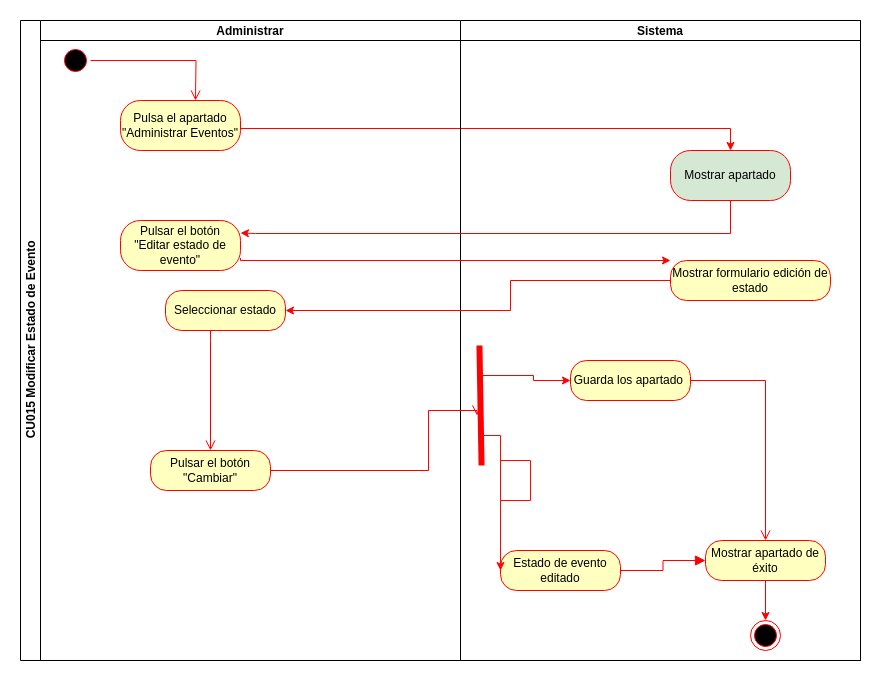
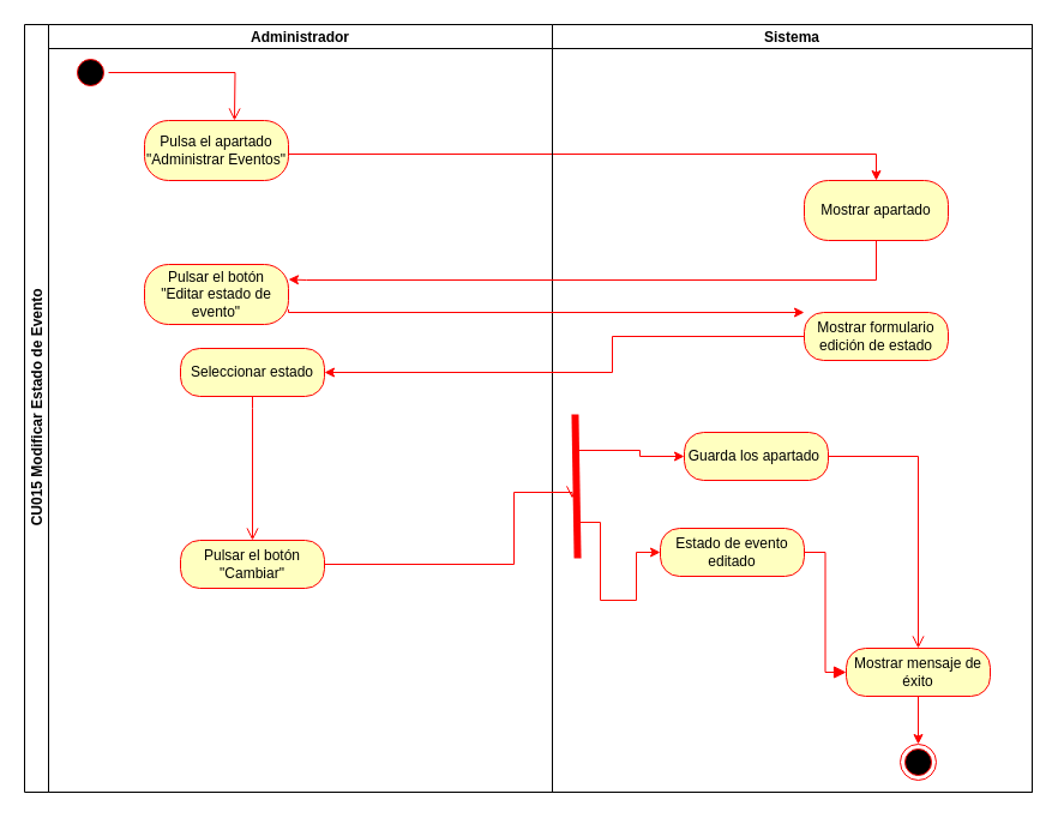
  <mxCell id="0" />
  <mxCell id="1" parent="0" />
  <mxCell id="2" value=" CU015 Modificar Estado de Evento" style="swimlane;childLayout=stackLayout;resizeParent=1;resizeParentMax=0;startSize=20;horizontal=0;horizontalStack=1;" vertex="1" parent="1"><mxGeometry x="20" y="20" width="840" height="640" as="geometry"><mxRectangle x="200" y="80" width="40" height="50" as="alternateBounds" /></mxGeometry></mxCell>
  <mxCell id="3" style="edgeStyle=orthogonalEdgeStyle;rounded=0;orthogonalLoop=1;jettySize=auto;html=1;entryX=0.5;entryY=0;entryDx=0;entryDy=0;strokeColor=light-dark(#ff0000, #ededed);" edge="1" parent="2" source="11" target="13"><mxGeometry relative="1" as="geometry"><Array as="points"><mxPoint x="710" y="108" /></Array><mxPoint x="222.5" y="107.5" as="sourcePoint" /></mxGeometry></mxCell>
- <mxCell id="4" value="Administrar" style="swimlane;startSize=20;" vertex="1" parent="2"><mxGeometry x="20" width="420" height="640" as="geometry" /></mxCell>
+ <mxCell id="4" value="Administrador" style="swimlane;startSize=20;" vertex="1" parent="2"><mxGeometry x="20" width="420" height="640" as="geometry" /></mxCell>
  <mxCell id="5" value="" style="ellipse;html=1;shape=startState;fillColor=#000000;strokeColor=#ff0000;fillStyle=auto;" vertex="1" parent="4"><mxGeometry x="20" y="25" width="30" height="30" as="geometry" /></mxCell>
  <mxCell id="6" value="" style="edgeStyle=orthogonalEdgeStyle;html=1;verticalAlign=bottom;endArrow=open;endSize=8;strokeColor=#ff0000;rounded=0;entryX=0.5;entryY=0;entryDx=0;entryDy=0;" edge="1" parent="4" source="5"><mxGeometry relative="1" as="geometry"><mxPoint x="155" y="80" as="targetPoint" /><mxPoint x="340" y="320" as="sourcePoint" /></mxGeometry></mxCell>
- <mxCell id="7" value="Seleccionar estado" style="rounded=1;whiteSpace=wrap;html=1;arcSize=40;fontColor=#000000;fillColor=#ffffc0;strokeColor=#ff0000;" vertex="1" parent="4"><mxGeometry x="125" y="270" width="120" height="40" as="geometry" /></mxCell>
+ <mxCell id="7" value="Seleccionar estado" style="rounded=1;whiteSpace=wrap;html=1;arcSize=40;fontColor=#000000;fillColor=#ffffc0;strokeColor=#ff0000;" vertex="1" parent="4"><mxGeometry x="110" y="270" width="120" height="40" as="geometry" /></mxCell>
  <mxCell id="8" value="Pulsar el botón &quot;Cambiar&quot;" style="rounded=1;whiteSpace=wrap;html=1;arcSize=40;fontColor=#000000;fillColor=#ffffc0;strokeColor=#ff0000;" vertex="1" parent="4"><mxGeometry x="110" y="430" width="120" height="40" as="geometry" /></mxCell>
  <mxCell id="9" value="Pulsar el botón &quot;Editar estado de evento&quot;" style="rounded=1;whiteSpace=wrap;html=1;arcSize=40;fontColor=#000000;fillColor=#ffffc0;strokeColor=light-dark(#ff0000, #ededed);" vertex="1" parent="4"><mxGeometry x="80" y="200" width="120" height="50" as="geometry" /></mxCell>
  <mxCell id="10" value="" style="edgeStyle=orthogonalEdgeStyle;html=1;verticalAlign=bottom;endArrow=open;endSize=8;strokeColor=#ff0000;rounded=0;entryX=0.5;entryY=0;entryDx=0;entryDy=0;exitX=0.5;exitY=1;exitDx=0;exitDy=0;" edge="1" parent="4" source="7" target="8"><mxGeometry relative="1" as="geometry"><mxPoint x="550" y="330" as="targetPoint" /><Array as="points"><mxPoint x="170" y="320" /><mxPoint x="170" y="320" /></Array></mxGeometry></mxCell>
  <mxCell id="11" value="Pulsa el apartado &quot;Administrar Eventos&quot;" style="rounded=1;whiteSpace=wrap;html=1;arcSize=40;fontColor=#000000;fillColor=#ffffc0;strokeColor=#ff0000;" vertex="1" parent="4"><mxGeometry x="80" y="80" width="120" height="50" as="geometry" /></mxCell>
  <mxCell id="12" value="Sistema" style="swimlane;startSize=20;" vertex="1" parent="2"><mxGeometry x="440" width="400" height="640" as="geometry" /></mxCell>
- <mxCell id="13" value="Mostrar apartado" style="rounded=1;whiteSpace=wrap;html=1;arcSize=40;fontColor=#000000;fillColor=#d5e8d4;strokeColor=#ff0000;" vertex="1" parent="12"><mxGeometry x="210" y="130" width="120" height="50" as="geometry" /></mxCell>
- <mxCell id="14" value="Mostrar formulario edición de estado" style="rounded=1;whiteSpace=wrap;html=1;arcSize=40;fontColor=#000000;fillColor=#ffffc0;strokeColor=light-dark(#ff0000, #ededed);" vertex="1" parent="12"><mxGeometry x="210" y="240" width="160" height="40" as="geometry" /></mxCell>
+ <mxCell id="13" value="Mostrar apartado" style="rounded=1;whiteSpace=wrap;html=1;arcSize=40;fontColor=#000000;fillColor=#ffffc0;strokeColor=#ff0000;" vertex="1" parent="12"><mxGeometry x="210" y="130" width="120" height="50" as="geometry" /></mxCell>
+ <mxCell id="14" value="Mostrar formulario edición de estado" style="rounded=1;whiteSpace=wrap;html=1;arcSize=40;fontColor=#000000;fillColor=#ffffc0;strokeColor=light-dark(#ff0000, #ededed);" vertex="1" parent="12"><mxGeometry x="210" y="240" width="120" height="40" as="geometry" /></mxCell>
  <mxCell id="15" value="Guarda los apartado&amp;nbsp;" style="rounded=1;whiteSpace=wrap;html=1;arcSize=40;fontColor=#000000;fillColor=#ffffc0;strokeColor=#ff0000;" vertex="1" parent="12"><mxGeometry x="110" y="340" width="120" height="40" as="geometry" /></mxCell>
  <mxCell id="16" value="" style="edgeStyle=orthogonalEdgeStyle;html=1;verticalAlign=bottom;endArrow=open;endSize=8;strokeColor=#ff0000;rounded=0;entryX=0.5;entryY=0;entryDx=0;entryDy=0;" edge="1" parent="12" source="15" target="21"><mxGeometry relative="1" as="geometry"><mxPoint x="250" y="580" as="targetPoint" /></mxGeometry></mxCell>
- <mxCell id="17" value="Estado de evento editado" style="rounded=1;whiteSpace=wrap;html=1;arcSize=40;fontColor=#000000;fillColor=#ffffc0;strokeColor=#ff0000;" vertex="1" parent="12"><mxGeometry x="40" y="530" width="120" height="40" as="geometry" /></mxCell>
+ <mxCell id="17" value="Estado de evento editado" style="rounded=1;whiteSpace=wrap;html=1;arcSize=40;fontColor=#000000;fillColor=#ffffc0;strokeColor=#ff0000;" vertex="1" parent="12"><mxGeometry x="90" y="420" width="120" height="40" as="geometry" /></mxCell>
  <mxCell id="18" value="" style="edgeStyle=orthogonalEdgeStyle;html=1;verticalAlign=bottom;endArrow=block;endSize=8;strokeColor=#ff0000;rounded=0;entryX=0;entryY=0.5;entryDx=0;entryDy=0;" edge="1" parent="12" source="17" target="21"><mxGeometry relative="1" as="geometry"><mxPoint x="250" y="660" as="targetPoint" /></mxGeometry></mxCell>
  <mxCell id="19" value="" style="ellipse;html=1;shape=endState;fillColor=#000000;strokeColor=#ff0000;" vertex="1" parent="12"><mxGeometry x="290" y="600" width="30" height="30" as="geometry" /></mxCell>
  <mxCell id="20" style="edgeStyle=orthogonalEdgeStyle;rounded=0;orthogonalLoop=1;jettySize=auto;html=1;entryX=0.5;entryY=0;entryDx=0;entryDy=0;strokeColor=#FF0000;" edge="1" parent="12" source="21" target="19"><mxGeometry relative="1" as="geometry" /></mxCell>
- <mxCell id="21" value="Mostrar apartado de éxito" style="rounded=1;whiteSpace=wrap;html=1;arcSize=40;fontColor=#000000;fillColor=#ffffc0;strokeColor=#ff0000;" vertex="1" parent="12"><mxGeometry x="245" y="520" width="120" height="40" as="geometry" /></mxCell>
+ <mxCell id="21" value="Mostrar mensaje de éxito" style="rounded=1;whiteSpace=wrap;html=1;arcSize=40;fontColor=#000000;fillColor=#ffffc0;strokeColor=#ff0000;" vertex="1" parent="12"><mxGeometry x="245" y="520" width="120" height="40" as="geometry" /></mxCell>
  <mxCell id="22" value="" style="shape=line;html=1;strokeWidth=6;strokeColor=#ff0000;rotation=-91;" vertex="1" parent="12"><mxGeometry x="-40" y="370" width="120" height="30" as="geometry" /></mxCell>
  <mxCell id="23" style="edgeStyle=orthogonalEdgeStyle;rounded=0;orthogonalLoop=1;jettySize=auto;html=1;exitX=0.75;exitY=0.5;exitDx=0;exitDy=0;exitPerimeter=0;strokeColor=#FF0000;" edge="1" parent="12" source="22" target="15"><mxGeometry relative="1" as="geometry"><Array as="points" /></mxGeometry></mxCell>
  <mxCell id="24" style="edgeStyle=orthogonalEdgeStyle;rounded=0;orthogonalLoop=1;jettySize=auto;html=1;entryX=0;entryY=0.5;entryDx=0;entryDy=0;exitX=0.25;exitY=0.5;exitDx=0;exitDy=0;exitPerimeter=0;strokeColor=light-dark(#FF0800,#D7817E);" edge="1" parent="12" source="22" target="17"><mxGeometry relative="1" as="geometry"><Array as="points"><mxPoint x="40" y="415" /><mxPoint x="40" y="480" /><mxPoint x="70" y="480" /><mxPoint x="70" y="440" /></Array></mxGeometry></mxCell>
  <mxCell id="25" style="edgeStyle=orthogonalEdgeStyle;rounded=0;orthogonalLoop=1;jettySize=auto;html=1;strokeColor=light-dark(#ff0000, #ededed);" edge="1" parent="2" source="14" target="7"><mxGeometry relative="1" as="geometry"><mxPoint x="489.96" y="293.43" as="targetPoint" /><Array as="points"><mxPoint x="490" y="260" /></Array></mxGeometry></mxCell>
  <mxCell id="26" style="edgeStyle=orthogonalEdgeStyle;rounded=0;orthogonalLoop=1;jettySize=auto;html=1;entryX=1;entryY=0.25;entryDx=0;entryDy=0;strokeColor=light-dark(#ff0000, #ededed);" edge="1" parent="2" source="13" target="9"><mxGeometry relative="1" as="geometry"><Array as="points"><mxPoint x="710" y="213" /><mxPoint x="235" y="213" /></Array></mxGeometry></mxCell>
  <mxCell id="27" style="edgeStyle=orthogonalEdgeStyle;rounded=0;orthogonalLoop=1;jettySize=auto;html=1;entryX=0;entryY=0;entryDx=0;entryDy=0;strokeColor=light-dark(#ff0000, #ededed);exitX=1;exitY=0.75;exitDx=0;exitDy=0;" edge="1" parent="2" source="9" target="14"><mxGeometry relative="1" as="geometry"><Array as="points"><mxPoint x="220" y="240" /></Array></mxGeometry></mxCell>
  <mxCell id="28" value="" style="edgeStyle=orthogonalEdgeStyle;html=1;verticalAlign=bottom;endArrow=open;endSize=8;strokeColor=#ff0000;rounded=0;exitX=1;exitY=0.5;exitDx=0;exitDy=0;entryX=0.417;entryY=0.377;entryDx=0;entryDy=0;entryPerimeter=0;" edge="1" parent="2" source="8" target="22"><mxGeometry relative="1" as="geometry"><mxPoint x="190" y="570" as="targetPoint" /><Array as="points"><mxPoint x="408" y="450" /><mxPoint x="408" y="390" /><mxPoint x="456" y="390" /></Array></mxGeometry></mxCell>
